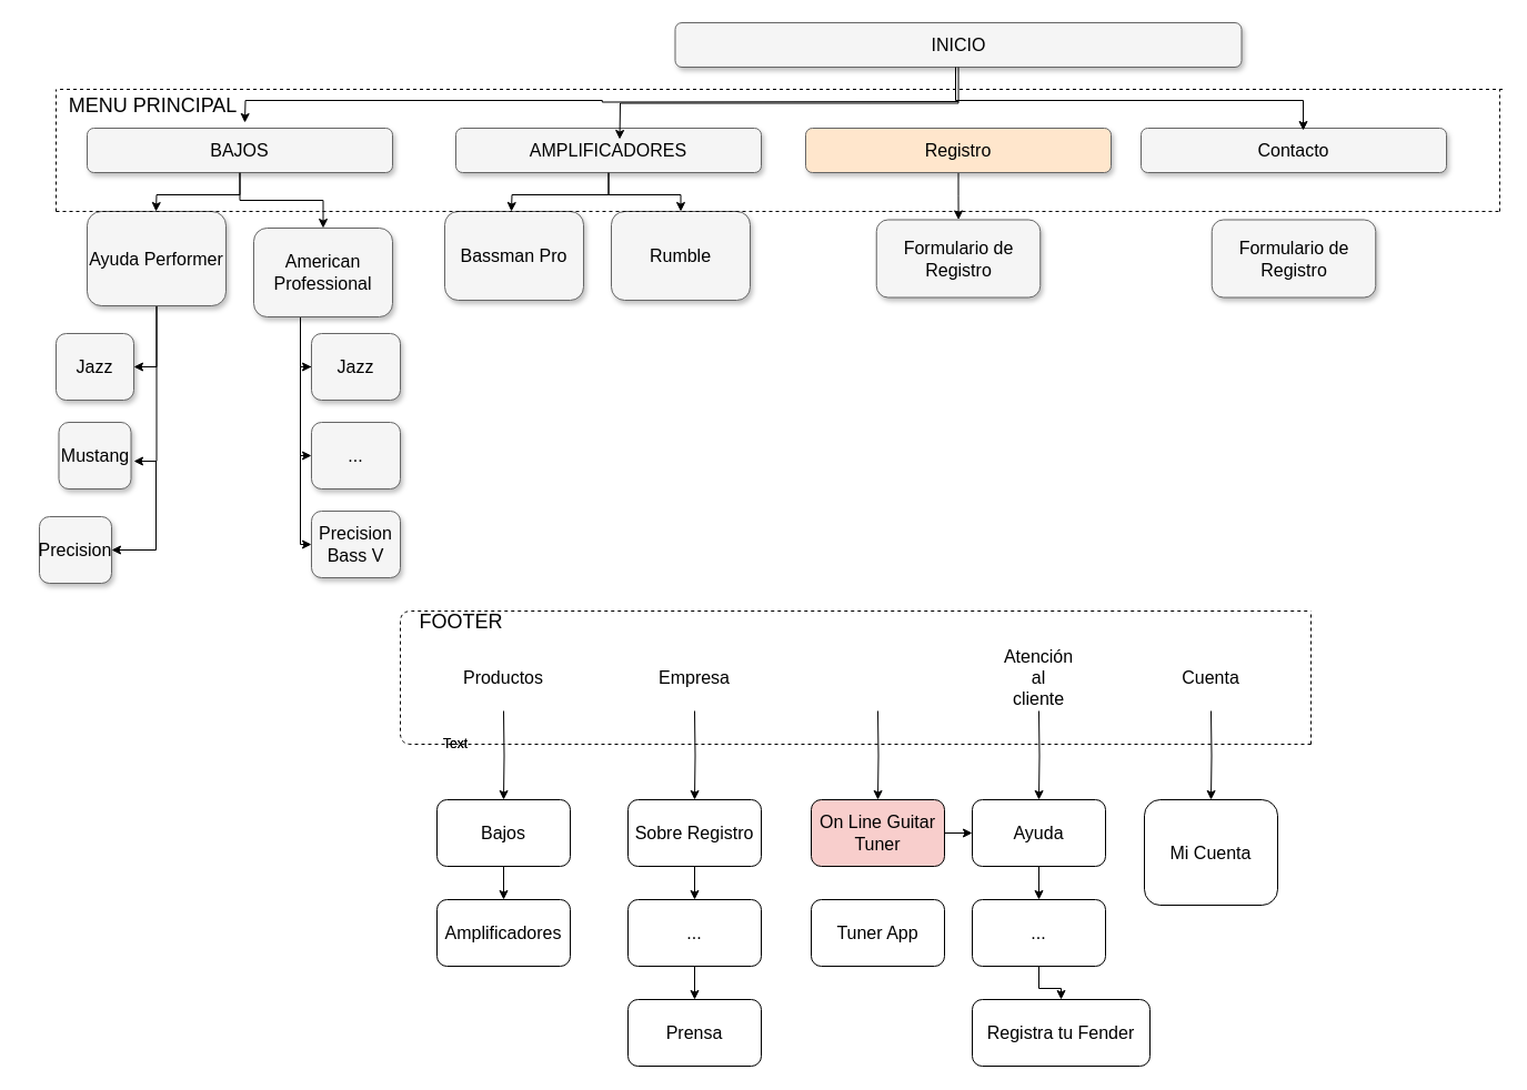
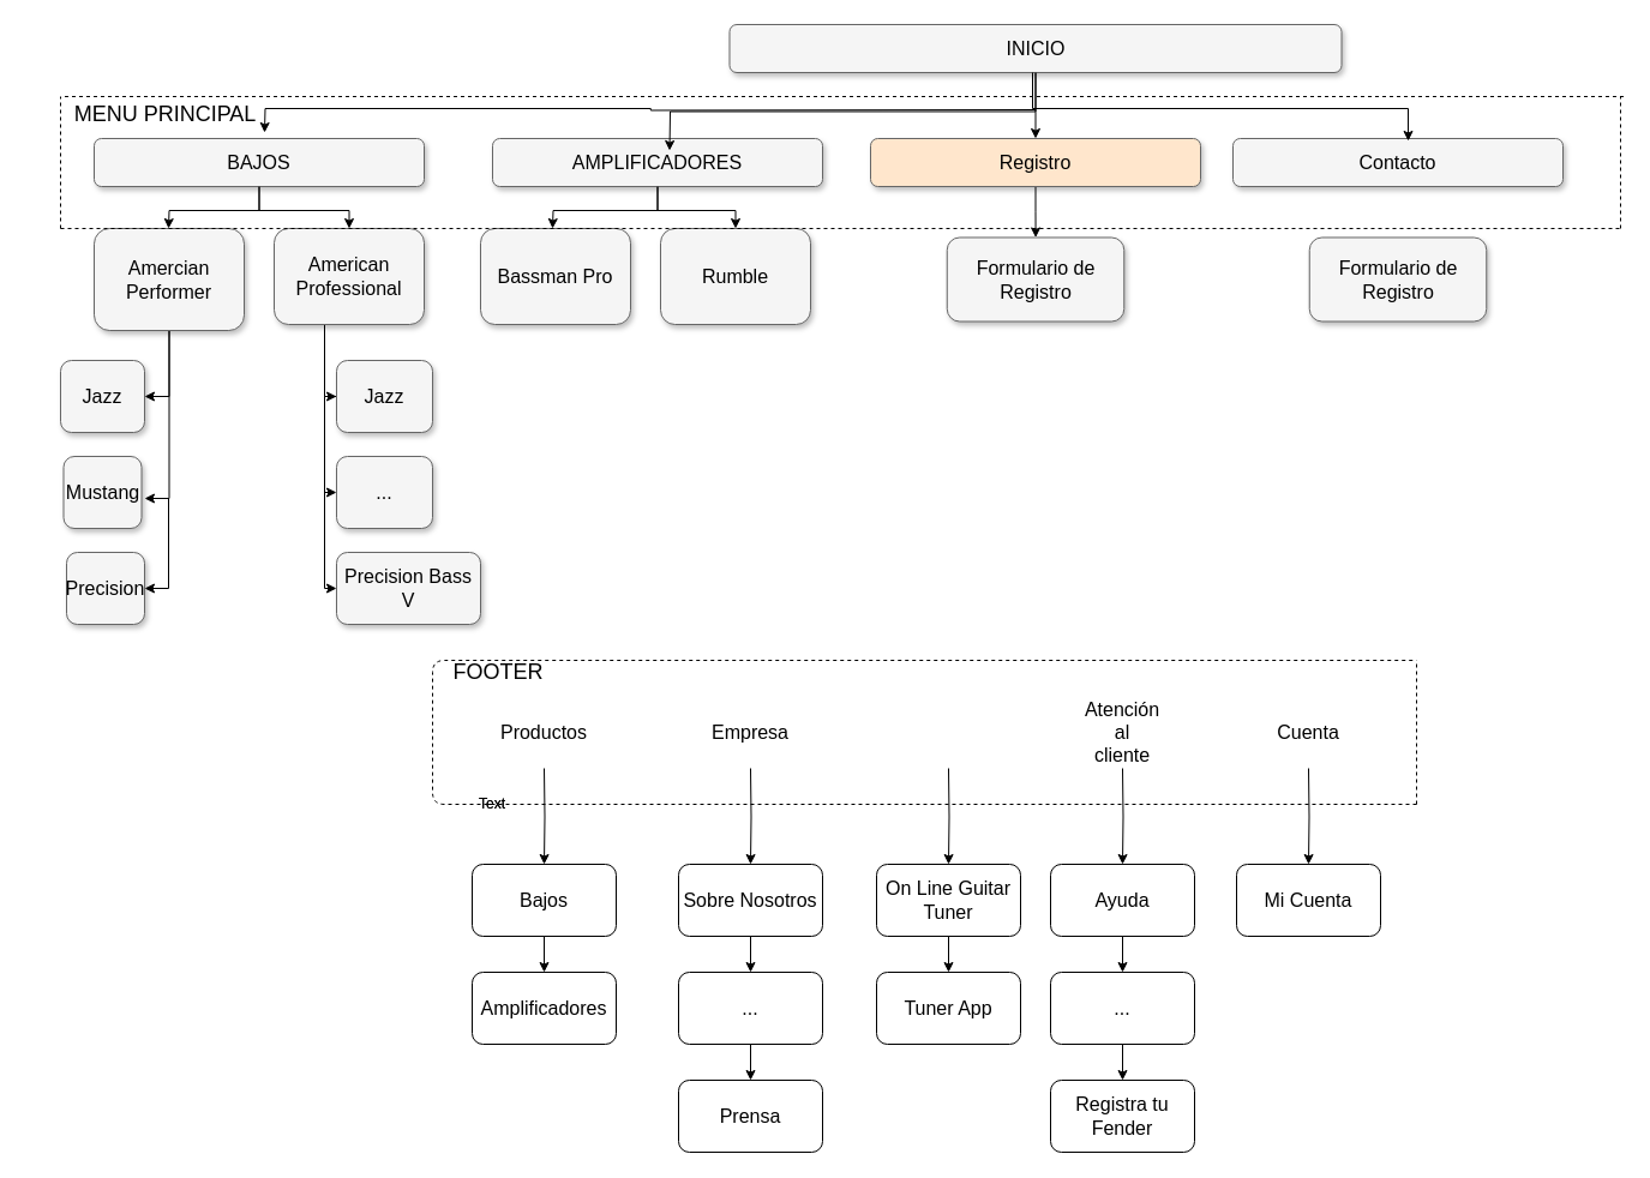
  <mxCell id="0" style=";html=1;" />
  <mxCell id="1" style=";html=1;" parent="0" />
+ <mxCell id="2" value="" style="edgeStyle=orthogonalEdgeStyle;rounded=0;orthogonalLoop=1;jettySize=auto;html=1;" parent="1" source="3" target="7" edge="1"><mxGeometry relative="1" as="geometry" /></mxCell>
  <mxCell id="3" value="&lt;font style=&quot;vertical-align: inherit&quot;&gt;&lt;font style=&quot;vertical-align: inherit&quot;&gt;INICIO&lt;br&gt;&lt;/font&gt;&lt;/font&gt;" style="whiteSpace=wrap;html=1;rounded=1;shadow=1;strokeWidth=1;fontSize=16;align=center;fillColor=#f5f5f5;strokeColor=#666666;" parent="1" vertex="1"><mxGeometry x="607.5" y="20" width="510" height="40" as="geometry" /></mxCell>
  <mxCell id="4" value="" style="edgeStyle=orthogonalEdgeStyle;rounded=0;orthogonalLoop=1;jettySize=auto;html=1;" parent="1" source="5" target="12" edge="1"><mxGeometry relative="1" as="geometry" /></mxCell>
  <mxCell id="5" value="AMPLIFICADORES" style="whiteSpace=wrap;html=1;rounded=1;shadow=1;strokeWidth=1;fontSize=16;align=center;fillColor=#f5f5f5;strokeColor=#666666;" parent="1" vertex="1"><mxGeometry x="410" y="115" width="275" height="40" as="geometry" /></mxCell>
  <mxCell id="6" value="" style="edgeStyle=orthogonalEdgeStyle;rounded=0;orthogonalLoop=1;jettySize=auto;html=1;" parent="1" source="7" target="62" edge="1"><mxGeometry relative="1" as="geometry" /></mxCell>
  <mxCell id="7" value="Registro" style="whiteSpace=wrap;html=1;rounded=1;shadow=1;strokeWidth=1;fontSize=16;align=center;fillColor=#ffe6cc;strokeColor=#666666;" parent="1" vertex="1"><mxGeometry x="725" y="115" width="275" height="40" as="geometry" /></mxCell>
  <mxCell id="8" value="" style="edgeStyle=orthogonalEdgeStyle;rounded=0;orthogonalLoop=1;jettySize=auto;html=1;" parent="1" source="9" target="17" edge="1"><mxGeometry relative="1" as="geometry" /></mxCell>
  <mxCell id="9" value="BAJOS" style="whiteSpace=wrap;html=1;rounded=1;shadow=1;strokeWidth=1;fontSize=16;align=center;fillColor=#f5f5f5;strokeColor=#666666;" parent="1" vertex="1"><mxGeometry x="78" y="115" width="275" height="40" as="geometry" /></mxCell>
  <mxCell id="10" value="Contacto" style="whiteSpace=wrap;html=1;rounded=1;shadow=1;strokeWidth=1;fontSize=16;align=center;fillColor=#f5f5f5;strokeColor=#666666;" parent="1" vertex="1"><mxGeometry x="1027" y="115" width="275" height="40" as="geometry" /></mxCell>
  <mxCell id="11" value="Bassman Pro" style="whiteSpace=wrap;html=1;rounded=1;shadow=1;strokeWidth=1;fontSize=16;align=center;fillColor=#f5f5f5;strokeColor=#666666;" parent="1" vertex="1"><mxGeometry x="400" y="190" width="125" height="80" as="geometry" /></mxCell>
  <mxCell id="12" value="Rumble" style="whiteSpace=wrap;html=1;rounded=1;shadow=1;strokeWidth=1;fontSize=16;align=center;fillColor=#f5f5f5;strokeColor=#666666;" parent="1" vertex="1"><mxGeometry x="550" y="190" width="125" height="80" as="geometry" /></mxCell>
  <mxCell id="13" value="" style="edgeStyle=orthogonalEdgeStyle;rounded=0;orthogonalLoop=1;jettySize=auto;html=1;entryX=1;entryY=0.5;entryDx=0;entryDy=0;" parent="1" source="15" target="18" edge="1"><mxGeometry relative="1" as="geometry"><Array as="points"><mxPoint x="141" y="330" /></Array></mxGeometry></mxCell>
  <mxCell id="14" value="" style="edgeStyle=orthogonalEdgeStyle;rounded=0;orthogonalLoop=1;jettySize=auto;html=1;" parent="1" source="15" edge="1"><mxGeometry relative="1" as="geometry"><mxPoint x="120" y="415" as="targetPoint" /><Array as="points"><mxPoint x="141" y="415" /><mxPoint x="141" y="415" /></Array></mxGeometry></mxCell>
- <mxCell id="15" value="Ayuda Performer" style="whiteSpace=wrap;html=1;rounded=1;shadow=1;strokeWidth=1;fontSize=16;align=center;fillColor=#f5f5f5;strokeColor=#666666;" parent="1" vertex="1"><mxGeometry x="78" y="190" width="125" height="85" as="geometry" /></mxCell>
+ <mxCell id="15" value="Amercian Performer" style="whiteSpace=wrap;html=1;rounded=1;shadow=1;strokeWidth=1;fontSize=16;align=center;fillColor=#f5f5f5;strokeColor=#666666;" parent="1" vertex="1"><mxGeometry x="78" y="190" width="125" height="85" as="geometry" /></mxCell>
  <mxCell id="16" value="" style="edgeStyle=orthogonalEdgeStyle;rounded=0;orthogonalLoop=1;jettySize=auto;html=1;" parent="1" source="17" target="23" edge="1"><mxGeometry relative="1" as="geometry"><Array as="points"><mxPoint x="270" y="330" /><mxPoint x="270" y="330" /></Array></mxGeometry></mxCell>
- <mxCell id="17" value="American Professional" style="whiteSpace=wrap;html=1;rounded=1;shadow=1;strokeWidth=1;fontSize=16;align=center;fillColor=#f5f5f5;strokeColor=#666666;" parent="1" vertex="1"><mxGeometry x="228" y="205" width="125" height="80" as="geometry" /></mxCell>
+ <mxCell id="17" value="American Professional" style="whiteSpace=wrap;html=1;rounded=1;shadow=1;strokeWidth=1;fontSize=16;align=center;fillColor=#f5f5f5;strokeColor=#666666;" parent="1" vertex="1"><mxGeometry x="228" y="190" width="125" height="80" as="geometry" /></mxCell>
  <mxCell id="18" value="Jazz" style="whiteSpace=wrap;html=1;rounded=1;shadow=1;fontSize=16;strokeColor=#666666;strokeWidth=1;fillColor=#f5f5f5;" parent="1" vertex="1"><mxGeometry x="50" y="300" width="70" height="60" as="geometry" /></mxCell>
  <mxCell id="19" value="Mustang" style="whiteSpace=wrap;html=1;rounded=1;shadow=1;fontSize=16;strokeColor=#666666;strokeWidth=1;fillColor=#f5f5f5;" parent="1" vertex="1"><mxGeometry x="52.5" y="380" width="65" height="60" as="geometry" /></mxCell>
  <mxCell id="20" value="" style="edgeStyle=orthogonalEdgeStyle;rounded=0;orthogonalLoop=1;jettySize=auto;html=1;entryX=1;entryY=0.5;entryDx=0;entryDy=0;entryPerimeter=0;" parent="1" target="21" edge="1"><mxGeometry relative="1" as="geometry"><mxPoint x="140" y="415" as="sourcePoint" /><mxPoint x="170" y="490" as="targetPoint" /><Array as="points"><mxPoint x="140" y="415" /><mxPoint x="140" y="490" /></Array></mxGeometry></mxCell>
- <mxCell id="21" value="Precision" style="whiteSpace=wrap;html=1;rounded=1;shadow=1;fontSize=16;strokeColor=#666666;strokeWidth=1;fillColor=#f5f5f5;" parent="1" vertex="1"><mxGeometry x="35" y="465" width="65" height="60" as="geometry" /></mxCell>
+ <mxCell id="21" value="Precision" style="whiteSpace=wrap;html=1;rounded=1;shadow=1;fontSize=16;strokeColor=#666666;strokeWidth=1;fillColor=#f5f5f5;" parent="1" vertex="1"><mxGeometry x="55" y="460" width="65" height="60" as="geometry" /></mxCell>
  <mxCell id="22" value="" style="edgeStyle=orthogonalEdgeStyle;rounded=0;orthogonalLoop=1;jettySize=auto;html=1;entryX=0;entryY=0.5;entryDx=0;entryDy=0;" parent="1" source="23" target="25" edge="1"><mxGeometry relative="1" as="geometry"><mxPoint x="260" y="405" as="targetPoint" /><Array as="points"><mxPoint x="270" y="330" /><mxPoint x="270" y="410" /></Array></mxGeometry></mxCell>
  <mxCell id="23" value="Jazz" style="whiteSpace=wrap;html=1;rounded=1;shadow=1;fontSize=16;strokeColor=#666666;strokeWidth=1;fillColor=#f5f5f5;" parent="1" vertex="1"><mxGeometry x="280" y="300" width="80" height="60" as="geometry" /></mxCell>
  <mxCell id="24" value="" style="edgeStyle=orthogonalEdgeStyle;rounded=0;orthogonalLoop=1;jettySize=auto;html=1;entryX=0;entryY=0.5;entryDx=0;entryDy=0;" parent="1" target="26" edge="1"><mxGeometry relative="1" as="geometry"><mxPoint x="270" y="385" as="sourcePoint" /><mxPoint x="324" y="455" as="targetPoint" /><Array as="points"><mxPoint x="270" y="490" /></Array></mxGeometry></mxCell>
  <mxCell id="25" value="..." style="whiteSpace=wrap;html=1;rounded=1;shadow=1;fontSize=16;strokeColor=#666666;strokeWidth=1;fillColor=#f5f5f5;" parent="1" vertex="1"><mxGeometry x="280" y="380" width="80" height="60" as="geometry" /></mxCell>
- <mxCell id="26" value="Precision Bass V" style="whiteSpace=wrap;html=1;rounded=1;shadow=1;fontSize=16;strokeColor=#666666;strokeWidth=1;fillColor=#f5f5f5;" parent="1" vertex="1"><mxGeometry x="280" y="460" width="80" height="60" as="geometry" /></mxCell>
+ <mxCell id="26" value="Precision Bass V" style="whiteSpace=wrap;html=1;rounded=1;shadow=1;fontSize=16;strokeColor=#666666;strokeWidth=1;fillColor=#f5f5f5;" parent="1" vertex="1"><mxGeometry x="280" y="460" width="120" height="60" as="geometry" /></mxCell>
  <mxCell id="27" value="" style="endArrow=none;dashed=1;html=1;" parent="1" edge="1"><mxGeometry width="50" height="50" relative="1" as="geometry"><mxPoint x="1352.5" y="80" as="sourcePoint" /><mxPoint x="52.5" y="80" as="targetPoint" /></mxGeometry></mxCell>
  <mxCell id="28" value="" style="endArrow=none;dashed=1;html=1;" parent="1" edge="1"><mxGeometry width="50" height="50" relative="1" as="geometry"><mxPoint x="1350" y="190" as="sourcePoint" /><mxPoint x="1350" y="80" as="targetPoint" /></mxGeometry></mxCell>
  <mxCell id="29" value="" style="endArrow=none;dashed=1;html=1;" parent="1" edge="1"><mxGeometry width="50" height="50" relative="1" as="geometry"><mxPoint x="50" y="190" as="sourcePoint" /><mxPoint x="1350" y="190" as="targetPoint" /></mxGeometry></mxCell>
  <mxCell id="30" value="" style="endArrow=none;dashed=1;html=1;" parent="1" edge="1"><mxGeometry width="50" height="50" relative="1" as="geometry"><mxPoint x="50" y="190" as="sourcePoint" /><mxPoint x="50" y="80" as="targetPoint" /></mxGeometry></mxCell>
  <mxCell id="31" value="&lt;font style=&quot;font-size: 18px&quot;&gt;MENU PRINCIPAL&lt;/font&gt;" style="text;html=1;strokeColor=none;fillColor=none;align=center;verticalAlign=middle;whiteSpace=wrap;rounded=0;" parent="1" vertex="1"><mxGeometry x="20" y="70" width="235" height="50" as="geometry" /></mxCell>
  <mxCell id="32" value="" style="endArrow=none;dashed=1;html=1;" parent="1" edge="1"><mxGeometry width="50" height="50" relative="1" as="geometry"><mxPoint x="1180" y="670" as="sourcePoint" /><mxPoint x="1180" y="550" as="targetPoint" /><Array as="points"><mxPoint x="360" y="670" /><mxPoint x="360" y="550" /></Array></mxGeometry></mxCell>
  <mxCell id="33" value="" style="edgeStyle=orthogonalEdgeStyle;rounded=0;orthogonalLoop=1;jettySize=auto;html=1;exitX=0.5;exitY=1;exitDx=0;exitDy=0;" parent="1" source="5" edge="1"><mxGeometry relative="1" as="geometry"><mxPoint x="557.5" y="165" as="sourcePoint" /><mxPoint x="460" y="190" as="targetPoint" /></mxGeometry></mxCell>
  <mxCell id="34" value="" style="edgeStyle=orthogonalEdgeStyle;rounded=0;orthogonalLoop=1;jettySize=auto;html=1;exitX=0.5;exitY=1;exitDx=0;exitDy=0;" parent="1" source="9" edge="1"><mxGeometry relative="1" as="geometry"><mxPoint x="225.5" y="165" as="sourcePoint" /><mxPoint x="140" y="190" as="targetPoint" /></mxGeometry></mxCell>
  <mxCell id="35" value="" style="edgeStyle=orthogonalEdgeStyle;rounded=0;orthogonalLoop=1;jettySize=auto;html=1;exitX=0.5;exitY=1;exitDx=0;exitDy=0;" parent="1" edge="1"><mxGeometry relative="1" as="geometry"><mxPoint x="862.5" y="91" as="sourcePoint" /><mxPoint x="220" y="110" as="targetPoint" /></mxGeometry></mxCell>
  <mxCell id="36" value="" style="edgeStyle=orthogonalEdgeStyle;rounded=0;orthogonalLoop=1;jettySize=auto;html=1;entryX=0.5;entryY=0;entryDx=0;entryDy=0;exitX=0.5;exitY=1;exitDx=0;exitDy=0;" parent="1" source="3" edge="1"><mxGeometry relative="1" as="geometry"><mxPoint x="558" y="90" as="sourcePoint" /><mxPoint x="557.5" y="125" as="targetPoint" /></mxGeometry></mxCell>
  <mxCell id="37" value="" style="edgeStyle=orthogonalEdgeStyle;rounded=0;orthogonalLoop=1;jettySize=auto;html=1;entryX=0.531;entryY=0.05;entryDx=0;entryDy=0;entryPerimeter=0;" parent="1" target="10" edge="1"><mxGeometry relative="1" as="geometry"><mxPoint x="860" y="60" as="sourcePoint" /><mxPoint x="872.5" y="125" as="targetPoint" /><Array as="points"><mxPoint x="860" y="90" /><mxPoint x="1173" y="90" /></Array></mxGeometry></mxCell>
  <mxCell id="38" value="&lt;font style=&quot;font-size: 18px&quot;&gt;FOOTER&lt;/font&gt;" style="text;html=1;strokeColor=none;fillColor=none;align=center;verticalAlign=middle;whiteSpace=wrap;rounded=0;" parent="1" vertex="1"><mxGeometry x="365" y="550" width="100" height="20" as="geometry" /></mxCell>
  <mxCell id="39" value="" style="edgeStyle=orthogonalEdgeStyle;rounded=0;orthogonalLoop=1;jettySize=auto;html=1;" parent="1" target="41" edge="1"><mxGeometry relative="1" as="geometry"><mxPoint x="453" y="640" as="sourcePoint" /></mxGeometry></mxCell>
  <mxCell id="40" value="" style="edgeStyle=orthogonalEdgeStyle;rounded=0;orthogonalLoop=1;jettySize=auto;html=1;" parent="1" source="41" target="42" edge="1"><mxGeometry relative="1" as="geometry" /></mxCell>
  <mxCell id="41" value="&lt;font style=&quot;font-size: 16px&quot;&gt;Bajos&lt;/font&gt;" style="whiteSpace=wrap;html=1;rounded=1;" parent="1" vertex="1"><mxGeometry x="393" y="720" width="120" height="60" as="geometry" /></mxCell>
  <mxCell id="42" value="&lt;span style=&quot;font-size: 16px&quot;&gt;Amplificadores&lt;/span&gt;" style="whiteSpace=wrap;html=1;rounded=1;" parent="1" vertex="1"><mxGeometry x="393" y="810" width="120" height="60" as="geometry" /></mxCell>
  <mxCell id="43" value="" style="edgeStyle=orthogonalEdgeStyle;rounded=0;orthogonalLoop=1;jettySize=auto;html=1;" parent="1" target="45" edge="1"><mxGeometry relative="1" as="geometry"><mxPoint x="625" y="640" as="sourcePoint" /></mxGeometry></mxCell>
  <mxCell id="44" value="" style="edgeStyle=orthogonalEdgeStyle;rounded=0;orthogonalLoop=1;jettySize=auto;html=1;" parent="1" source="45" target="47" edge="1"><mxGeometry relative="1" as="geometry" /></mxCell>
- <mxCell id="45" value="&lt;font style=&quot;font-size: 16px&quot;&gt;Sobre Registro&lt;/font&gt;" style="whiteSpace=wrap;html=1;rounded=1;" parent="1" vertex="1"><mxGeometry x="565" y="720" width="120" height="60" as="geometry" /></mxCell>
+ <mxCell id="45" value="&lt;font style=&quot;font-size: 16px&quot;&gt;Sobre Nosotros&lt;/font&gt;" style="whiteSpace=wrap;html=1;rounded=1;" parent="1" vertex="1"><mxGeometry x="565" y="720" width="120" height="60" as="geometry" /></mxCell>
  <mxCell id="46" value="" style="edgeStyle=orthogonalEdgeStyle;rounded=0;orthogonalLoop=1;jettySize=auto;html=1;" parent="1" source="47" target="48" edge="1"><mxGeometry relative="1" as="geometry" /></mxCell>
  <mxCell id="47" value="&lt;font style=&quot;font-size: 16px&quot;&gt;...&lt;/font&gt;" style="whiteSpace=wrap;html=1;rounded=1;" parent="1" vertex="1"><mxGeometry x="565" y="810" width="120" height="60" as="geometry" /></mxCell>
  <mxCell id="48" value="&lt;font style=&quot;font-size: 16px&quot;&gt;Prensa&lt;/font&gt;" style="whiteSpace=wrap;html=1;rounded=1;" parent="1" vertex="1"><mxGeometry x="565" y="900" width="120" height="60" as="geometry" /></mxCell>
  <mxCell id="49" value="" style="edgeStyle=orthogonalEdgeStyle;rounded=0;orthogonalLoop=1;jettySize=auto;html=1;" parent="1" target="51" edge="1"><mxGeometry relative="1" as="geometry"><mxPoint x="935" y="640" as="sourcePoint" /></mxGeometry></mxCell>
  <mxCell id="50" value="" style="edgeStyle=orthogonalEdgeStyle;rounded=0;orthogonalLoop=1;jettySize=auto;html=1;" parent="1" source="51" target="53" edge="1"><mxGeometry relative="1" as="geometry" /></mxCell>
  <mxCell id="51" value="&lt;font style=&quot;font-size: 16px&quot;&gt;Ayuda&lt;/font&gt;" style="whiteSpace=wrap;html=1;rounded=1;" parent="1" vertex="1"><mxGeometry x="875" y="720" width="120" height="60" as="geometry" /></mxCell>
  <mxCell id="52" value="" style="edgeStyle=orthogonalEdgeStyle;rounded=0;orthogonalLoop=1;jettySize=auto;html=1;" parent="1" source="53" target="54" edge="1"><mxGeometry relative="1" as="geometry" /></mxCell>
  <mxCell id="53" value="&lt;font style=&quot;font-size: 16px&quot;&gt;...&lt;/font&gt;" style="whiteSpace=wrap;html=1;rounded=1;" parent="1" vertex="1"><mxGeometry x="875" y="810" width="120" height="60" as="geometry" /></mxCell>
- <mxCell id="54" value="&lt;font style=&quot;font-size: 16px&quot;&gt;Registra tu Fender&lt;/font&gt;" style="whiteSpace=wrap;html=1;rounded=1;" parent="1" vertex="1"><mxGeometry x="875" y="900" width="160" height="60" as="geometry" /></mxCell>
+ <mxCell id="54" value="&lt;font style=&quot;font-size: 16px&quot;&gt;Registra tu Fender&lt;/font&gt;" style="whiteSpace=wrap;html=1;rounded=1;" parent="1" vertex="1"><mxGeometry x="875" y="900" width="120" height="60" as="geometry" /></mxCell>
  <mxCell id="55" value="" style="edgeStyle=orthogonalEdgeStyle;rounded=0;orthogonalLoop=1;jettySize=auto;html=1;" parent="1" target="57" edge="1"><mxGeometry relative="1" as="geometry"><mxPoint x="790" y="640" as="sourcePoint" /></mxGeometry></mxCell>
- <mxCell id="56" value="" style="edgeStyle=orthogonalEdgeStyle;rounded=0;orthogonalLoop=1;jettySize=auto;html=1;" parent="1" source="57" target="51" edge="1"><mxGeometry relative="1" as="geometry" /></mxCell>
- <mxCell id="57" value="&lt;font style=&quot;font-size: 16px&quot;&gt;On Line Guitar Tuner&lt;/font&gt;" style="whiteSpace=wrap;html=1;rounded=1;fillColor=#f8cecc;" parent="1" vertex="1"><mxGeometry x="730" y="720" width="120" height="60" as="geometry" /></mxCell>
+ <mxCell id="56" value="" style="edgeStyle=orthogonalEdgeStyle;rounded=0;orthogonalLoop=1;jettySize=auto;html=1;" parent="1" source="57" target="58" edge="1"><mxGeometry relative="1" as="geometry" /></mxCell>
+ <mxCell id="57" value="&lt;font style=&quot;font-size: 16px&quot;&gt;On Line Guitar Tuner&lt;/font&gt;" style="whiteSpace=wrap;html=1;rounded=1;" parent="1" vertex="1"><mxGeometry x="730" y="720" width="120" height="60" as="geometry" /></mxCell>
  <mxCell id="58" value="&lt;font style=&quot;font-size: 16px&quot;&gt;Tuner App&lt;/font&gt;" style="whiteSpace=wrap;html=1;rounded=1;" parent="1" vertex="1"><mxGeometry x="730" y="810" width="120" height="60" as="geometry" /></mxCell>
  <mxCell id="59" value="" style="edgeStyle=orthogonalEdgeStyle;rounded=0;orthogonalLoop=1;jettySize=auto;html=1;" parent="1" target="60" edge="1"><mxGeometry relative="1" as="geometry"><mxPoint x="1090" y="640" as="sourcePoint" /></mxGeometry></mxCell>
- <mxCell id="60" value="&lt;font style=&quot;font-size: 16px&quot;&gt;Mi Cuenta&lt;/font&gt;" style="whiteSpace=wrap;html=1;rounded=1;" parent="1" vertex="1"><mxGeometry x="1030" y="720" width="120" height="95" as="geometry" /></mxCell>
+ <mxCell id="60" value="&lt;font style=&quot;font-size: 16px&quot;&gt;Mi Cuenta&lt;/font&gt;" style="whiteSpace=wrap;html=1;rounded=1;" parent="1" vertex="1"><mxGeometry x="1030" y="720" width="120" height="60" as="geometry" /></mxCell>
  <mxCell id="61" value="" style="endArrow=none;dashed=1;html=1;" parent="1" edge="1"><mxGeometry width="50" height="50" relative="1" as="geometry"><mxPoint x="1180" y="670" as="sourcePoint" /><mxPoint x="1180" y="550" as="targetPoint" /></mxGeometry></mxCell>
  <mxCell id="62" value="Formulario de Registro" style="whiteSpace=wrap;html=1;rounded=1;shadow=1;fontSize=16;strokeColor=#666666;strokeWidth=1;fillColor=#f5f5f5;" parent="1" vertex="1"><mxGeometry x="788.75" y="197.5" width="147.5" height="70" as="geometry" /></mxCell>
  <mxCell id="63" value="Formulario de Registro" style="whiteSpace=wrap;html=1;rounded=1;shadow=1;fontSize=16;strokeColor=#666666;strokeWidth=1;fillColor=#f5f5f5;" parent="1" vertex="1"><mxGeometry x="1090.75" y="197.5" width="147.5" height="70" as="geometry" /></mxCell>
  <mxCell id="64" value="&lt;font style=&quot;font-size: 16px&quot;&gt;Productos&lt;/font&gt;" style="text;html=1;strokeColor=none;fillColor=none;align=center;verticalAlign=middle;whiteSpace=wrap;rounded=0;" vertex="1" parent="1"><mxGeometry x="393" y="592.5" width="120" height="35" as="geometry" /></mxCell>
  <mxCell id="65" value="Text" style="text;html=1;strokeColor=none;fillColor=none;align=center;verticalAlign=middle;whiteSpace=wrap;rounded=0;" vertex="1" parent="1"><mxGeometry x="390" y="660" width="40" height="20" as="geometry" /></mxCell>
  <mxCell id="66" value="Text" style="text;html=1;strokeColor=none;fillColor=none;align=center;verticalAlign=middle;whiteSpace=wrap;rounded=0;" vertex="1" parent="1"><mxGeometry x="390" y="660" width="40" height="20" as="geometry" /></mxCell>
  <mxCell id="67" value="&lt;font style=&quot;font-size: 16px&quot;&gt;Empresa&lt;/font&gt;" style="text;html=1;strokeColor=none;fillColor=none;align=center;verticalAlign=middle;whiteSpace=wrap;rounded=0;" vertex="1" parent="1"><mxGeometry x="605" y="600" width="40" height="20" as="geometry" /></mxCell>
  <mxCell id="68" value="&lt;font style=&quot;font-size: 16px&quot;&gt;Atención al cliente&lt;/font&gt;" style="text;html=1;strokeColor=none;fillColor=none;align=center;verticalAlign=middle;whiteSpace=wrap;rounded=0;" vertex="1" parent="1"><mxGeometry x="915" y="600" width="40" height="20" as="geometry" /></mxCell>
  <mxCell id="69" value="&lt;font style=&quot;font-size: 16px&quot;&gt;Cuenta&lt;/font&gt;" style="text;html=1;strokeColor=none;fillColor=none;align=center;verticalAlign=middle;whiteSpace=wrap;rounded=0;" vertex="1" parent="1"><mxGeometry x="1070" y="600" width="40" height="20" as="geometry" /></mxCell>
